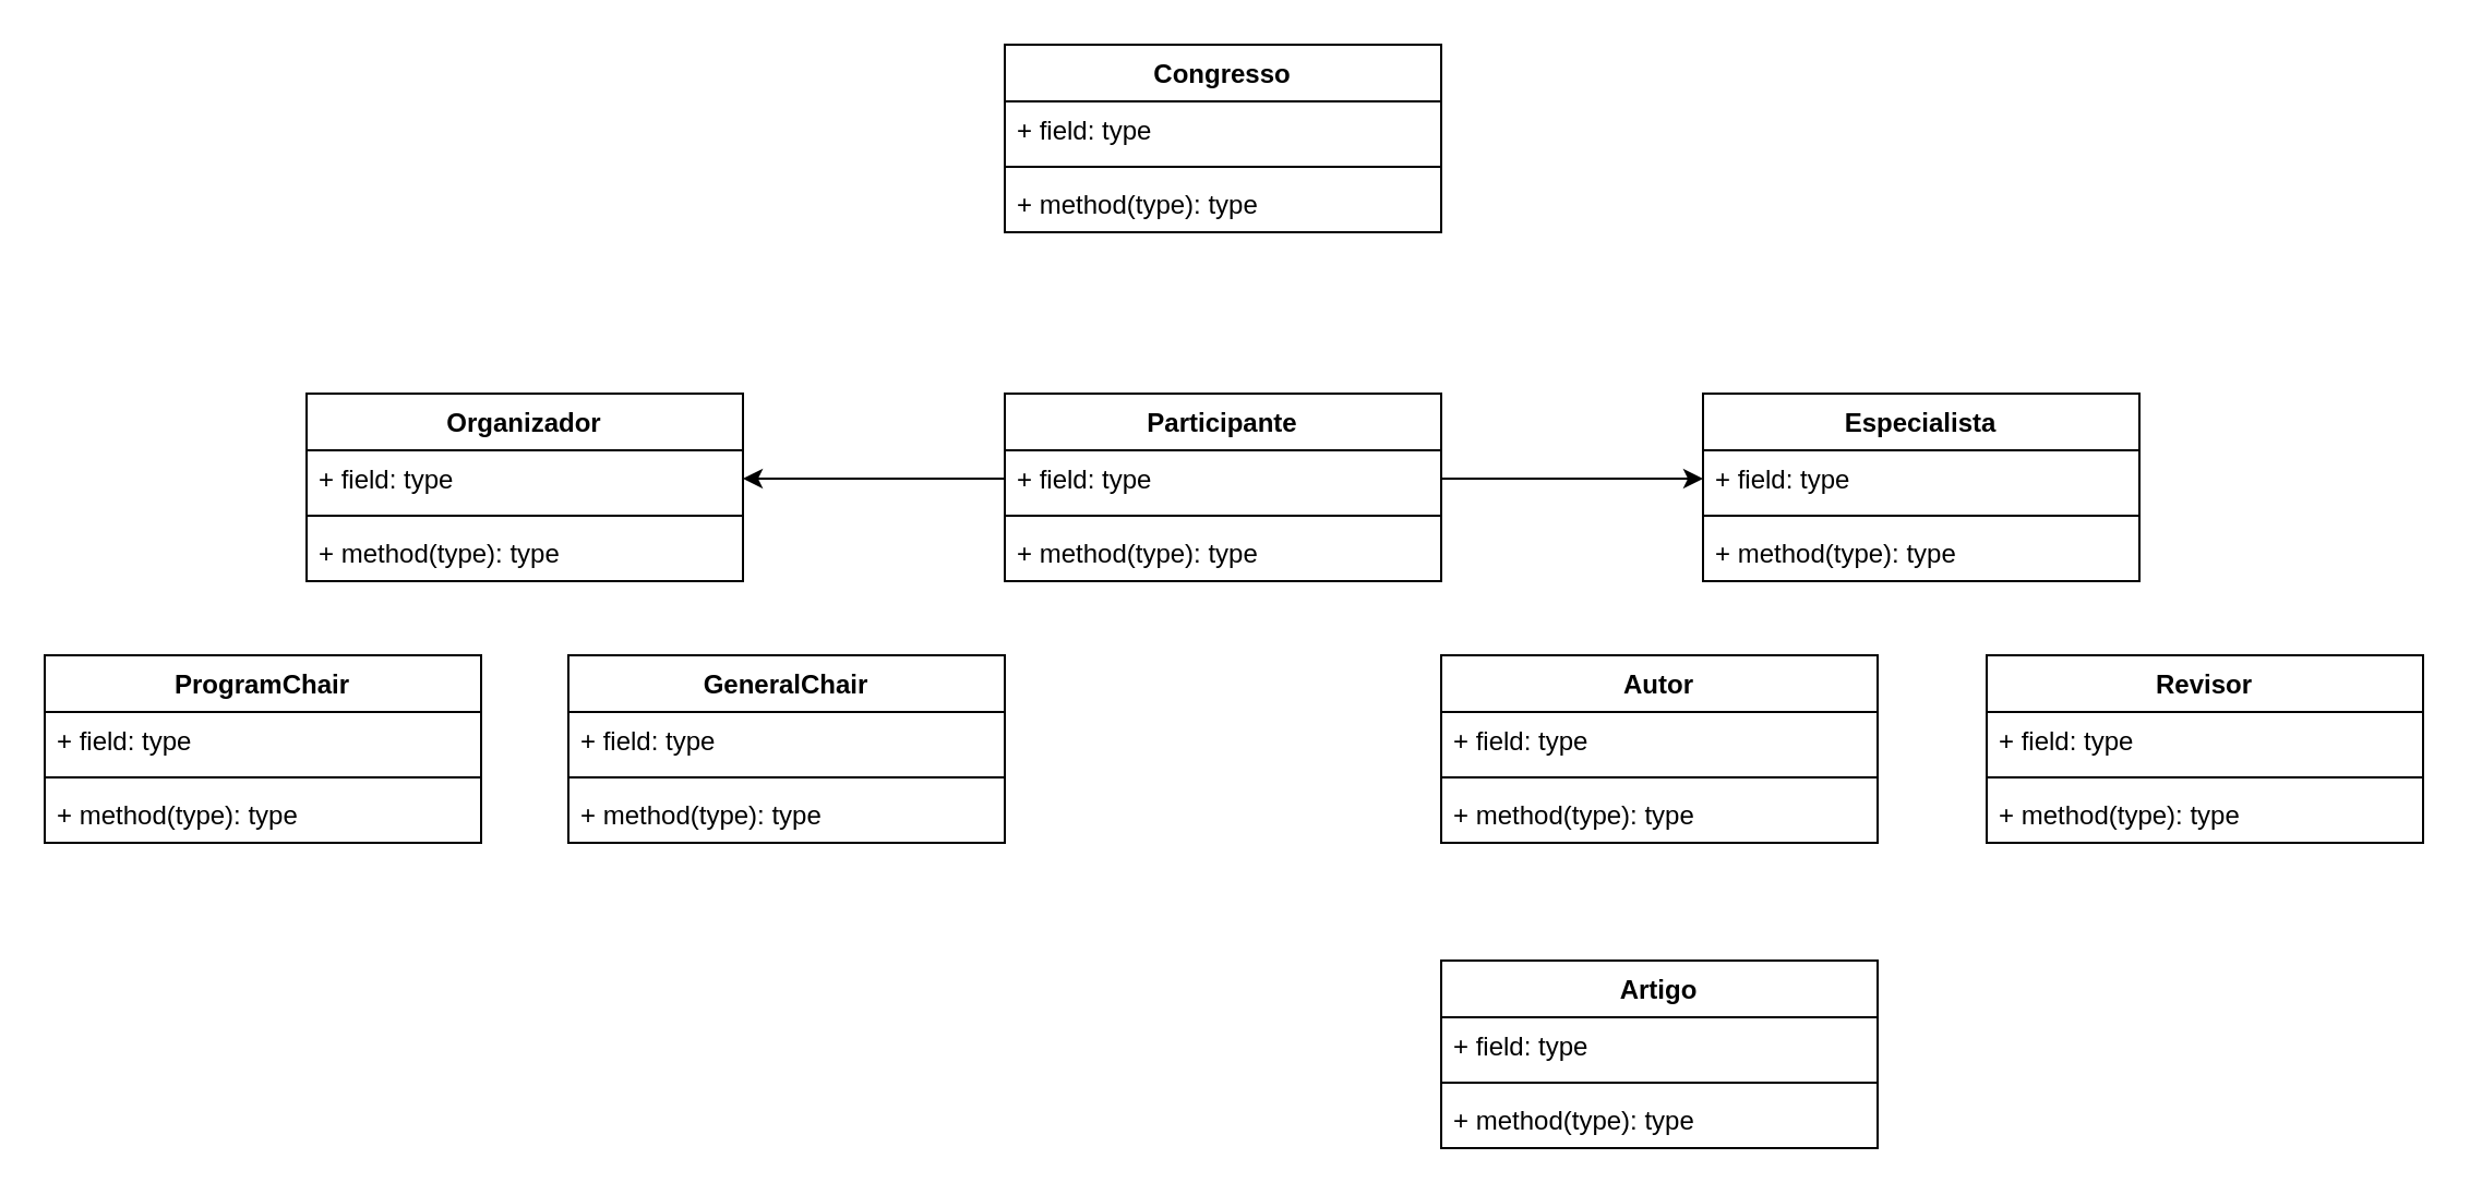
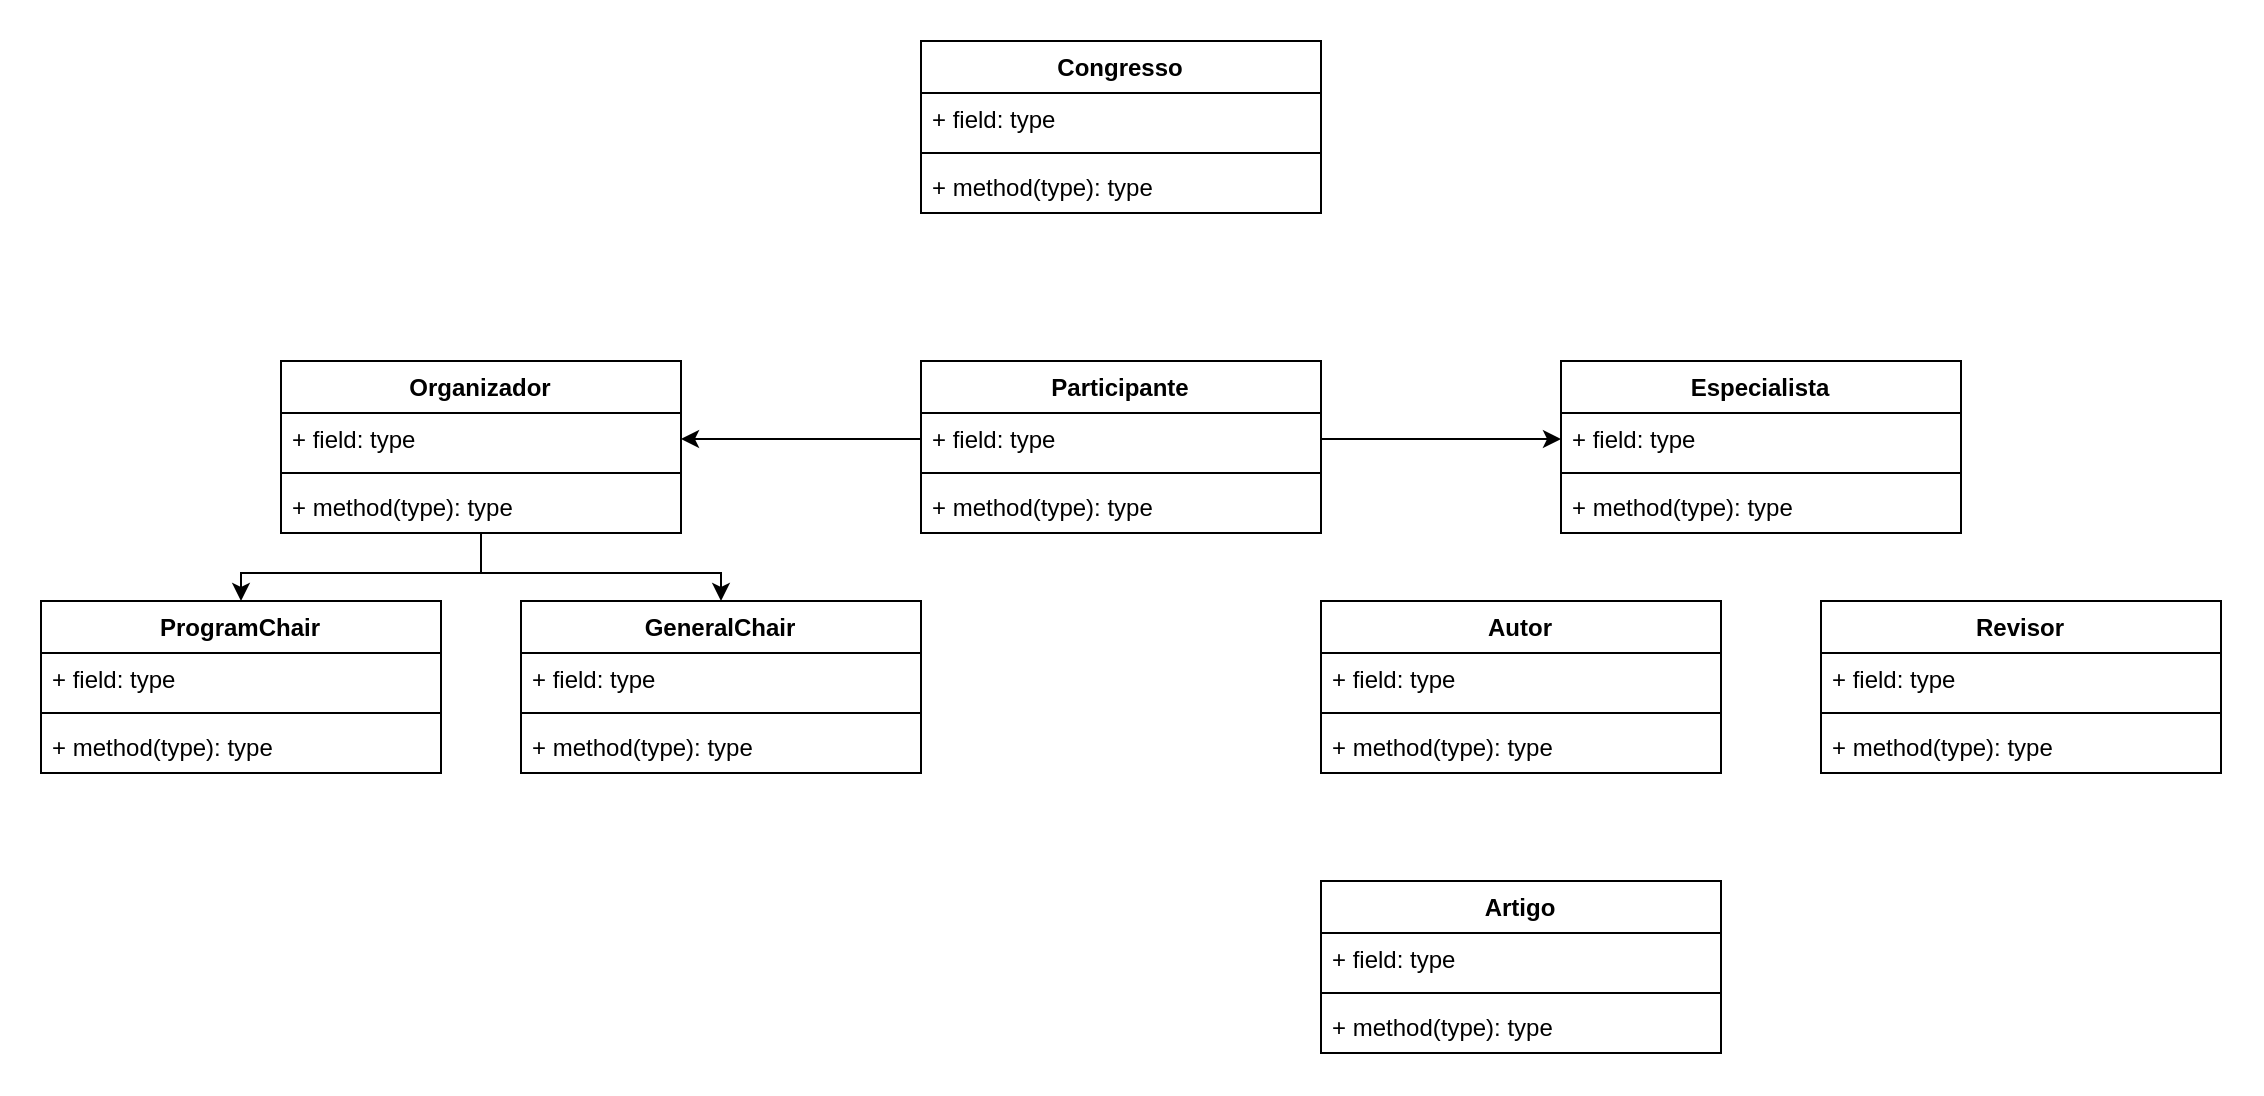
  <mxCell id="0" />
  <mxCell id="1" parent="0" />
  <mxCell id="2" value="Participante" style="swimlane;fontStyle=1;align=center;verticalAlign=top;childLayout=stackLayout;horizontal=1;startSize=26;horizontalStack=0;resizeParent=1;resizeParentMax=0;resizeLast=0;collapsible=1;marginBottom=0;" vertex="1" parent="1"><mxGeometry x="460" y="180" width="200" height="86" as="geometry" /></mxCell>
  <mxCell id="3" value="+ field: type" style="text;strokeColor=none;fillColor=none;align=left;verticalAlign=top;spacingLeft=4;spacingRight=4;overflow=hidden;rotatable=0;points=[[0,0.5],[1,0.5]];portConstraint=eastwest;" vertex="1" parent="2"><mxGeometry y="26" width="200" height="26" as="geometry" /></mxCell>
  <mxCell id="4" value="" style="line;strokeWidth=1;fillColor=none;align=left;verticalAlign=middle;spacingTop=-1;spacingLeft=3;spacingRight=3;rotatable=0;labelPosition=right;points=[];portConstraint=eastwest;strokeColor=inherit;" vertex="1" parent="2"><mxGeometry y="52" width="200" height="8" as="geometry" /></mxCell>
  <mxCell id="5" value="+ method(type): type" style="text;strokeColor=none;fillColor=none;align=left;verticalAlign=top;spacingLeft=4;spacingRight=4;overflow=hidden;rotatable=0;points=[[0,0.5],[1,0.5]];portConstraint=eastwest;" vertex="1" parent="2"><mxGeometry y="60" width="200" height="26" as="geometry" /></mxCell>
+ <mxCell id="6" style="edgeStyle=orthogonalEdgeStyle;rounded=0;orthogonalLoop=1;jettySize=auto;html=1;entryX=0.5;entryY=0;entryDx=0;entryDy=0;" edge="1" parent="1" source="8" target="20"><mxGeometry relative="1" as="geometry"><Array as="points"><mxPoint x="240" y="286" /><mxPoint x="360" y="286" /></Array></mxGeometry></mxCell>
+ <mxCell id="7" style="edgeStyle=orthogonalEdgeStyle;rounded=0;orthogonalLoop=1;jettySize=auto;html=1;entryX=0.5;entryY=0;entryDx=0;entryDy=0;" edge="1" parent="1" source="8" target="16"><mxGeometry relative="1" as="geometry" /></mxCell>
  <mxCell id="8" value="Organizador&#10;" style="swimlane;fontStyle=1;align=center;verticalAlign=top;childLayout=stackLayout;horizontal=1;startSize=26;horizontalStack=0;resizeParent=1;resizeParentMax=0;resizeLast=0;collapsible=1;marginBottom=0;" vertex="1" parent="1"><mxGeometry x="140" y="180" width="200" height="86" as="geometry" /></mxCell>
  <mxCell id="9" value="+ field: type" style="text;strokeColor=none;fillColor=none;align=left;verticalAlign=top;spacingLeft=4;spacingRight=4;overflow=hidden;rotatable=0;points=[[0,0.5],[1,0.5]];portConstraint=eastwest;" vertex="1" parent="8"><mxGeometry y="26" width="200" height="26" as="geometry" /></mxCell>
  <mxCell id="10" value="" style="line;strokeWidth=1;fillColor=none;align=left;verticalAlign=middle;spacingTop=-1;spacingLeft=3;spacingRight=3;rotatable=0;labelPosition=right;points=[];portConstraint=eastwest;strokeColor=inherit;" vertex="1" parent="8"><mxGeometry y="52" width="200" height="8" as="geometry" /></mxCell>
  <mxCell id="11" value="+ method(type): type" style="text;strokeColor=none;fillColor=none;align=left;verticalAlign=top;spacingLeft=4;spacingRight=4;overflow=hidden;rotatable=0;points=[[0,0.5],[1,0.5]];portConstraint=eastwest;" vertex="1" parent="8"><mxGeometry y="60" width="200" height="26" as="geometry" /></mxCell>
  <mxCell id="12" value="Especialista" style="swimlane;fontStyle=1;align=center;verticalAlign=top;childLayout=stackLayout;horizontal=1;startSize=26;horizontalStack=0;resizeParent=1;resizeParentMax=0;resizeLast=0;collapsible=1;marginBottom=0;" vertex="1" parent="1"><mxGeometry x="780" y="180" width="200" height="86" as="geometry" /></mxCell>
  <mxCell id="13" value="+ field: type" style="text;strokeColor=none;fillColor=none;align=left;verticalAlign=top;spacingLeft=4;spacingRight=4;overflow=hidden;rotatable=0;points=[[0,0.5],[1,0.5]];portConstraint=eastwest;" vertex="1" parent="12"><mxGeometry y="26" width="200" height="26" as="geometry" /></mxCell>
  <mxCell id="14" value="" style="line;strokeWidth=1;fillColor=none;align=left;verticalAlign=middle;spacingTop=-1;spacingLeft=3;spacingRight=3;rotatable=0;labelPosition=right;points=[];portConstraint=eastwest;strokeColor=inherit;" vertex="1" parent="12"><mxGeometry y="52" width="200" height="8" as="geometry" /></mxCell>
  <mxCell id="15" value="+ method(type): type" style="text;strokeColor=none;fillColor=none;align=left;verticalAlign=top;spacingLeft=4;spacingRight=4;overflow=hidden;rotatable=0;points=[[0,0.5],[1,0.5]];portConstraint=eastwest;" vertex="1" parent="12"><mxGeometry y="60" width="200" height="26" as="geometry" /></mxCell>
  <mxCell id="16" value="ProgramChair" style="swimlane;fontStyle=1;align=center;verticalAlign=top;childLayout=stackLayout;horizontal=1;startSize=26;horizontalStack=0;resizeParent=1;resizeParentMax=0;resizeLast=0;collapsible=1;marginBottom=0;" vertex="1" parent="1"><mxGeometry x="20" y="300" width="200" height="86" as="geometry" /></mxCell>
  <mxCell id="17" value="+ field: type" style="text;strokeColor=none;fillColor=none;align=left;verticalAlign=top;spacingLeft=4;spacingRight=4;overflow=hidden;rotatable=0;points=[[0,0.5],[1,0.5]];portConstraint=eastwest;" vertex="1" parent="16"><mxGeometry y="26" width="200" height="26" as="geometry" /></mxCell>
  <mxCell id="18" value="" style="line;strokeWidth=1;fillColor=none;align=left;verticalAlign=middle;spacingTop=-1;spacingLeft=3;spacingRight=3;rotatable=0;labelPosition=right;points=[];portConstraint=eastwest;strokeColor=inherit;" vertex="1" parent="16"><mxGeometry y="52" width="200" height="8" as="geometry" /></mxCell>
  <mxCell id="19" value="+ method(type): type" style="text;strokeColor=none;fillColor=none;align=left;verticalAlign=top;spacingLeft=4;spacingRight=4;overflow=hidden;rotatable=0;points=[[0,0.5],[1,0.5]];portConstraint=eastwest;" vertex="1" parent="16"><mxGeometry y="60" width="200" height="26" as="geometry" /></mxCell>
  <mxCell id="20" value="GeneralChair" style="swimlane;fontStyle=1;align=center;verticalAlign=top;childLayout=stackLayout;horizontal=1;startSize=26;horizontalStack=0;resizeParent=1;resizeParentMax=0;resizeLast=0;collapsible=1;marginBottom=0;" vertex="1" parent="1"><mxGeometry x="260" y="300" width="200" height="86" as="geometry" /></mxCell>
  <mxCell id="21" value="+ field: type" style="text;strokeColor=none;fillColor=none;align=left;verticalAlign=top;spacingLeft=4;spacingRight=4;overflow=hidden;rotatable=0;points=[[0,0.5],[1,0.5]];portConstraint=eastwest;" vertex="1" parent="20"><mxGeometry y="26" width="200" height="26" as="geometry" /></mxCell>
  <mxCell id="22" value="" style="line;strokeWidth=1;fillColor=none;align=left;verticalAlign=middle;spacingTop=-1;spacingLeft=3;spacingRight=3;rotatable=0;labelPosition=right;points=[];portConstraint=eastwest;strokeColor=inherit;" vertex="1" parent="20"><mxGeometry y="52" width="200" height="8" as="geometry" /></mxCell>
  <mxCell id="23" value="+ method(type): type" style="text;strokeColor=none;fillColor=none;align=left;verticalAlign=top;spacingLeft=4;spacingRight=4;overflow=hidden;rotatable=0;points=[[0,0.5],[1,0.5]];portConstraint=eastwest;" vertex="1" parent="20"><mxGeometry y="60" width="200" height="26" as="geometry" /></mxCell>
  <mxCell id="24" value="Congresso" style="swimlane;fontStyle=1;align=center;verticalAlign=top;childLayout=stackLayout;horizontal=1;startSize=26;horizontalStack=0;resizeParent=1;resizeParentMax=0;resizeLast=0;collapsible=1;marginBottom=0;" vertex="1" parent="1"><mxGeometry x="460" y="20" width="200" height="86" as="geometry" /></mxCell>
  <mxCell id="25" value="+ field: type" style="text;strokeColor=none;fillColor=none;align=left;verticalAlign=top;spacingLeft=4;spacingRight=4;overflow=hidden;rotatable=0;points=[[0,0.5],[1,0.5]];portConstraint=eastwest;" vertex="1" parent="24"><mxGeometry y="26" width="200" height="26" as="geometry" /></mxCell>
  <mxCell id="26" value="" style="line;strokeWidth=1;fillColor=none;align=left;verticalAlign=middle;spacingTop=-1;spacingLeft=3;spacingRight=3;rotatable=0;labelPosition=right;points=[];portConstraint=eastwest;strokeColor=inherit;" vertex="1" parent="24"><mxGeometry y="52" width="200" height="8" as="geometry" /></mxCell>
  <mxCell id="27" value="+ method(type): type" style="text;strokeColor=none;fillColor=none;align=left;verticalAlign=top;spacingLeft=4;spacingRight=4;overflow=hidden;rotatable=0;points=[[0,0.5],[1,0.5]];portConstraint=eastwest;" vertex="1" parent="24"><mxGeometry y="60" width="200" height="26" as="geometry" /></mxCell>
  <mxCell id="28" value="Autor" style="swimlane;fontStyle=1;align=center;verticalAlign=top;childLayout=stackLayout;horizontal=1;startSize=26;horizontalStack=0;resizeParent=1;resizeParentMax=0;resizeLast=0;collapsible=1;marginBottom=0;" vertex="1" parent="1"><mxGeometry x="660" y="300" width="200" height="86" as="geometry" /></mxCell>
  <mxCell id="29" value="+ field: type" style="text;strokeColor=none;fillColor=none;align=left;verticalAlign=top;spacingLeft=4;spacingRight=4;overflow=hidden;rotatable=0;points=[[0,0.5],[1,0.5]];portConstraint=eastwest;" vertex="1" parent="28"><mxGeometry y="26" width="200" height="26" as="geometry" /></mxCell>
  <mxCell id="30" value="" style="line;strokeWidth=1;fillColor=none;align=left;verticalAlign=middle;spacingTop=-1;spacingLeft=3;spacingRight=3;rotatable=0;labelPosition=right;points=[];portConstraint=eastwest;strokeColor=inherit;" vertex="1" parent="28"><mxGeometry y="52" width="200" height="8" as="geometry" /></mxCell>
  <mxCell id="31" value="+ method(type): type" style="text;strokeColor=none;fillColor=none;align=left;verticalAlign=top;spacingLeft=4;spacingRight=4;overflow=hidden;rotatable=0;points=[[0,0.5],[1,0.5]];portConstraint=eastwest;" vertex="1" parent="28"><mxGeometry y="60" width="200" height="26" as="geometry" /></mxCell>
  <mxCell id="32" value="Revisor" style="swimlane;fontStyle=1;align=center;verticalAlign=top;childLayout=stackLayout;horizontal=1;startSize=26;horizontalStack=0;resizeParent=1;resizeParentMax=0;resizeLast=0;collapsible=1;marginBottom=0;" vertex="1" parent="1"><mxGeometry x="910" y="300" width="200" height="86" as="geometry" /></mxCell>
  <mxCell id="33" value="+ field: type" style="text;strokeColor=none;fillColor=none;align=left;verticalAlign=top;spacingLeft=4;spacingRight=4;overflow=hidden;rotatable=0;points=[[0,0.5],[1,0.5]];portConstraint=eastwest;" vertex="1" parent="32"><mxGeometry y="26" width="200" height="26" as="geometry" /></mxCell>
  <mxCell id="34" value="" style="line;strokeWidth=1;fillColor=none;align=left;verticalAlign=middle;spacingTop=-1;spacingLeft=3;spacingRight=3;rotatable=0;labelPosition=right;points=[];portConstraint=eastwest;strokeColor=inherit;" vertex="1" parent="32"><mxGeometry y="52" width="200" height="8" as="geometry" /></mxCell>
  <mxCell id="35" value="+ method(type): type" style="text;strokeColor=none;fillColor=none;align=left;verticalAlign=top;spacingLeft=4;spacingRight=4;overflow=hidden;rotatable=0;points=[[0,0.5],[1,0.5]];portConstraint=eastwest;" vertex="1" parent="32"><mxGeometry y="60" width="200" height="26" as="geometry" /></mxCell>
  <mxCell id="36" style="edgeStyle=orthogonalEdgeStyle;rounded=0;orthogonalLoop=1;jettySize=auto;html=1;" edge="1" parent="1" source="3" target="9"><mxGeometry relative="1" as="geometry" /></mxCell>
  <mxCell id="37" style="edgeStyle=orthogonalEdgeStyle;rounded=0;orthogonalLoop=1;jettySize=auto;html=1;entryX=0;entryY=0.5;entryDx=0;entryDy=0;" edge="1" parent="1" source="3" target="13"><mxGeometry relative="1" as="geometry" /></mxCell>
  <mxCell id="38" value="Artigo" style="swimlane;fontStyle=1;align=center;verticalAlign=top;childLayout=stackLayout;horizontal=1;startSize=26;horizontalStack=0;resizeParent=1;resizeParentMax=0;resizeLast=0;collapsible=1;marginBottom=0;" vertex="1" parent="1"><mxGeometry x="660" y="440" width="200" height="86" as="geometry" /></mxCell>
  <mxCell id="39" value="+ field: type" style="text;strokeColor=none;fillColor=none;align=left;verticalAlign=top;spacingLeft=4;spacingRight=4;overflow=hidden;rotatable=0;points=[[0,0.5],[1,0.5]];portConstraint=eastwest;" vertex="1" parent="38"><mxGeometry y="26" width="200" height="26" as="geometry" /></mxCell>
  <mxCell id="40" value="" style="line;strokeWidth=1;fillColor=none;align=left;verticalAlign=middle;spacingTop=-1;spacingLeft=3;spacingRight=3;rotatable=0;labelPosition=right;points=[];portConstraint=eastwest;strokeColor=inherit;" vertex="1" parent="38"><mxGeometry y="52" width="200" height="8" as="geometry" /></mxCell>
  <mxCell id="41" value="+ method(type): type" style="text;strokeColor=none;fillColor=none;align=left;verticalAlign=top;spacingLeft=4;spacingRight=4;overflow=hidden;rotatable=0;points=[[0,0.5],[1,0.5]];portConstraint=eastwest;" vertex="1" parent="38"><mxGeometry y="60" width="200" height="26" as="geometry" /></mxCell>
